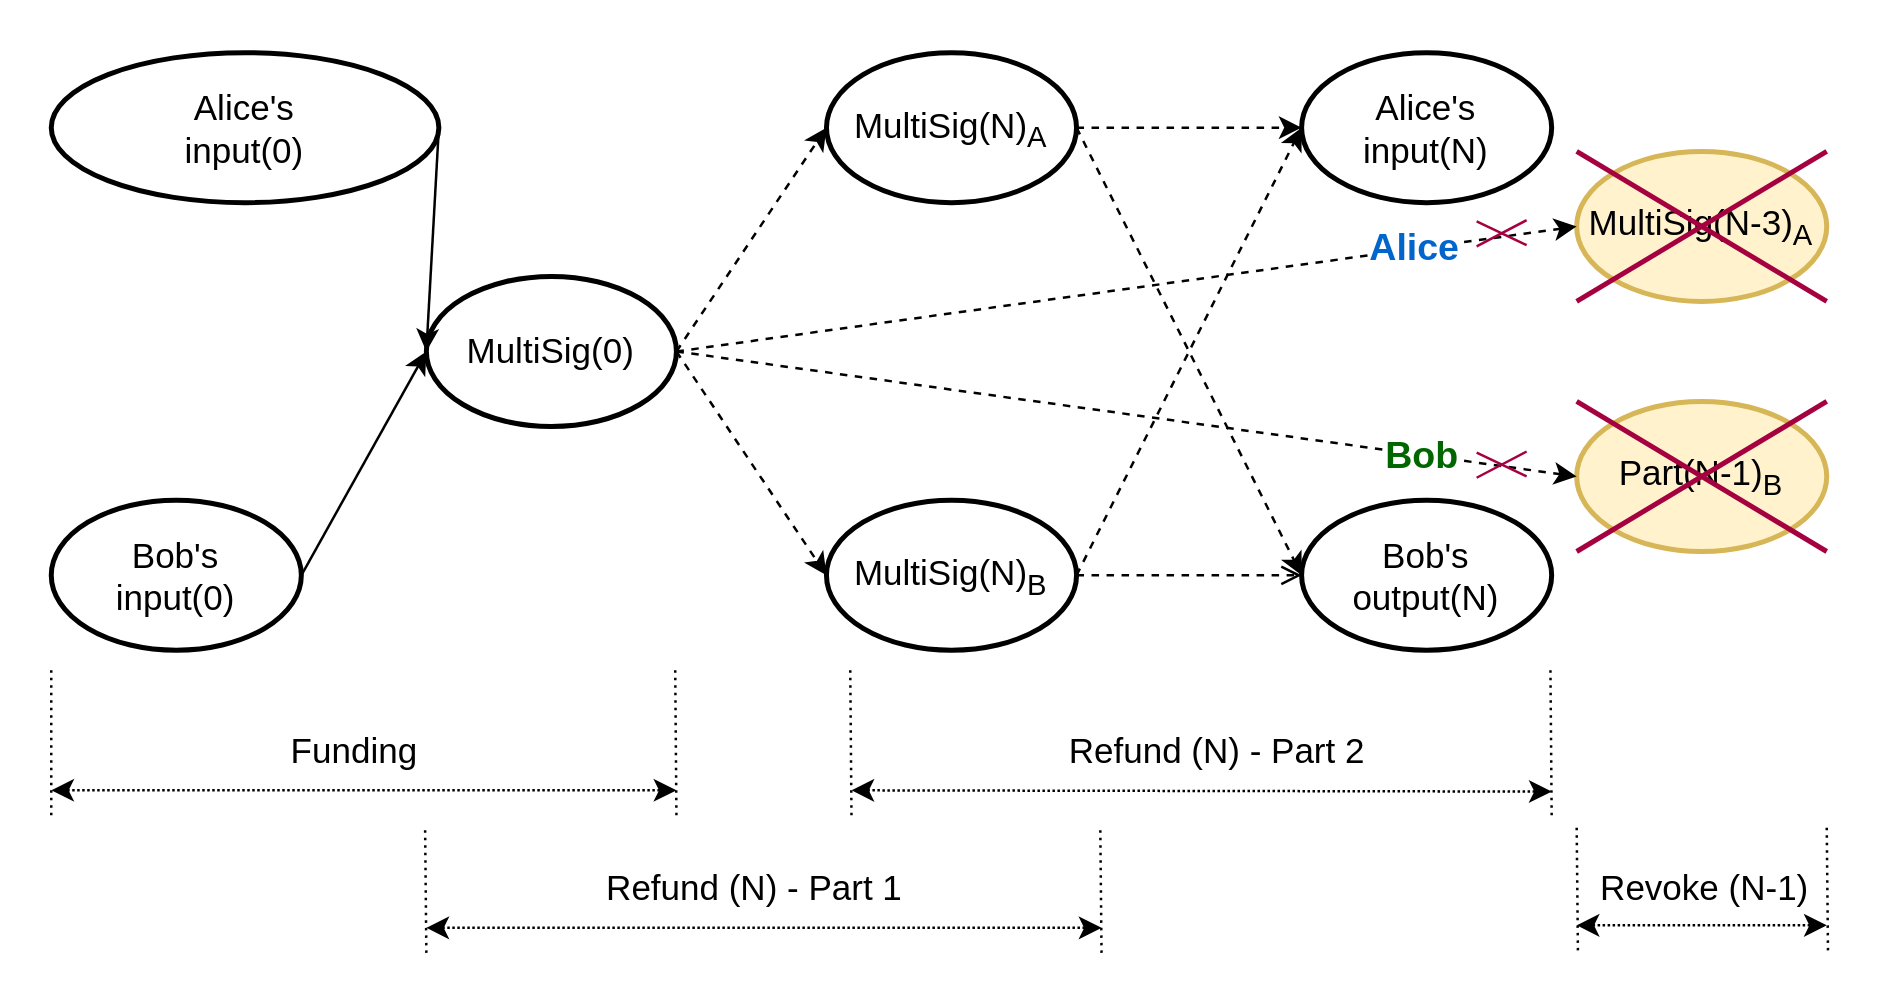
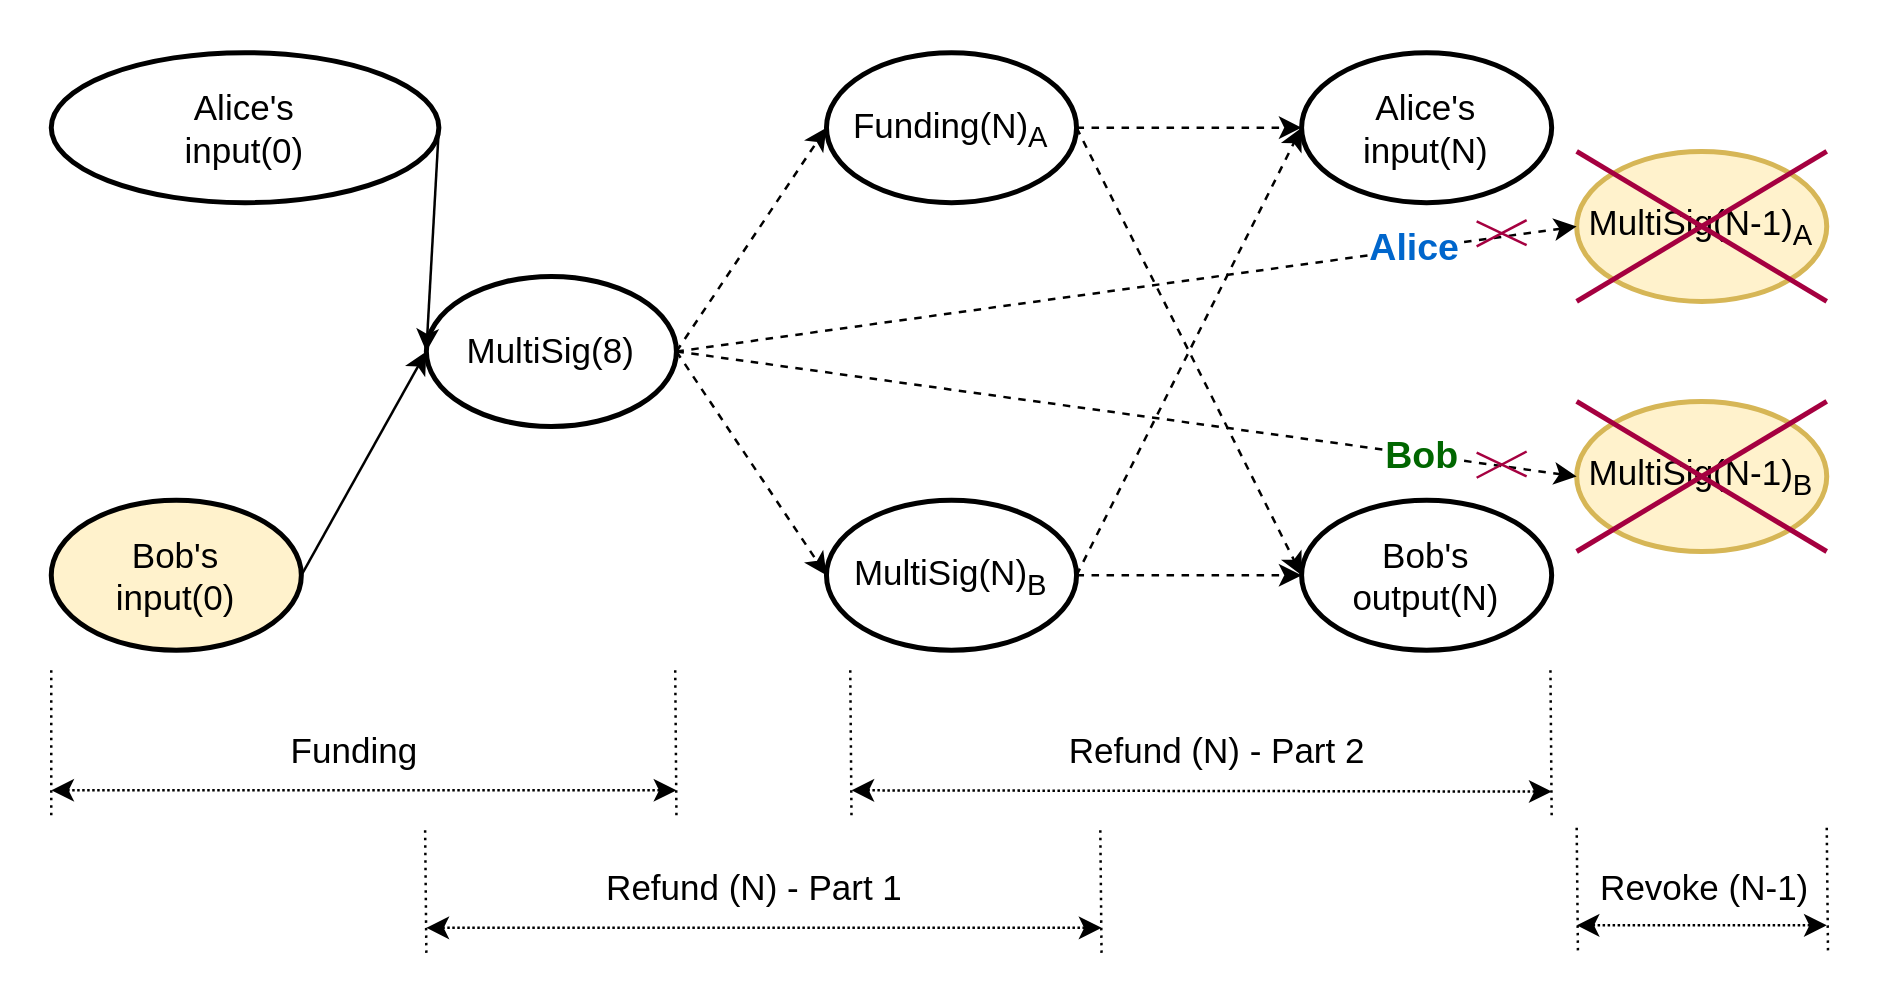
  <mxCell id="0" />
  <mxCell id="1" parent="0" />
- <mxCell id="2" value="MultiSig(0)" style="ellipse;whiteSpace=wrap;html=1;fontSize=14;strokeWidth=2;" parent="1" vertex="1"><mxGeometry x="170" y="110" width="100" height="60" as="geometry" /></mxCell>
+ <mxCell id="2" value="MultiSig(8)" style="ellipse;whiteSpace=wrap;html=1;fontSize=14;strokeWidth=2;" parent="1" vertex="1"><mxGeometry x="170" y="110" width="100" height="60" as="geometry" /></mxCell>
  <mxCell id="3" value="Alice's &lt;br&gt;input(0)" style="ellipse;whiteSpace=wrap;html=1;fontSize=14;strokeWidth=2;direction=east;" parent="1" vertex="1"><mxGeometry x="20" y="20.5" width="155" height="60" as="geometry" /></mxCell>
- <mxCell id="4" value="Bob's&lt;br&gt;input(0)" style="ellipse;whiteSpace=wrap;html=1;fontSize=14;strokeWidth=2;" parent="1" vertex="1"><mxGeometry x="20" y="199.5" width="100" height="60" as="geometry" /></mxCell>
+ <mxCell id="4" value="Bob's&lt;br&gt;input(0)" style="ellipse;whiteSpace=wrap;html=1;fontSize=14;strokeWidth=2;fillColor=#fff2cc;" parent="1" vertex="1"><mxGeometry x="20" y="199.5" width="100" height="60" as="geometry" /></mxCell>
  <mxCell id="5" value="" style="endArrow=classic;html=1;fontSize=14;entryX=0;entryY=0.5;entryDx=0;entryDy=0;exitX=1;exitY=0.5;exitDx=0;exitDy=0;" parent="1" source="3" target="2" edge="1"><mxGeometry width="50" height="50" relative="1" as="geometry"><mxPoint x="140" y="70.5" as="sourcePoint" /><mxPoint x="70" y="240.5" as="targetPoint" /></mxGeometry></mxCell>
  <mxCell id="6" value="" style="endArrow=classic;html=1;fontSize=14;entryX=0;entryY=0.5;entryDx=0;entryDy=0;exitX=1;exitY=0.5;exitDx=0;exitDy=0;" parent="1" source="4" target="2" edge="1"><mxGeometry width="50" height="50" relative="1" as="geometry"><mxPoint x="146" y="179.52" as="sourcePoint" /><mxPoint x="194" y="258.5" as="targetPoint" /></mxGeometry></mxCell>
  <mxCell id="7" value="" style="endArrow=classic;html=1;fontSize=14;exitX=1;exitY=0.5;exitDx=0;exitDy=0;dashed=1;entryX=0;entryY=0.5;entryDx=0;entryDy=0;" parent="1" source="2" target="8" edge="1"><mxGeometry width="50" height="50" relative="1" as="geometry"><mxPoint x="405" y="130.52" as="sourcePoint" /><mxPoint x="450" y="130.5" as="targetPoint" /></mxGeometry></mxCell>
- <mxCell id="8" value="MultiSig(N)&lt;sub&gt;A&lt;/sub&gt;" style="ellipse;whiteSpace=wrap;html=1;fontSize=14;strokeWidth=2;" parent="1" vertex="1"><mxGeometry x="330" y="20.5" width="100" height="60" as="geometry" /></mxCell>
+ <mxCell id="8" value="Funding(N)&lt;sub&gt;A&lt;/sub&gt;" style="ellipse;whiteSpace=wrap;html=1;fontSize=14;strokeWidth=2;" parent="1" vertex="1"><mxGeometry x="330" y="20.5" width="100" height="60" as="geometry" /></mxCell>
  <mxCell id="9" value="MultiSig(N)&lt;sub&gt;B&lt;/sub&gt;" style="ellipse;whiteSpace=wrap;html=1;fontSize=14;strokeWidth=2;" parent="1" vertex="1"><mxGeometry x="330" y="199.5" width="100" height="60" as="geometry" /></mxCell>
  <mxCell id="10" value="" style="endArrow=classic;html=1;fontSize=14;exitX=1;exitY=0.5;exitDx=0;exitDy=0;dashed=1;entryX=0;entryY=0.5;entryDx=0;entryDy=0;" parent="1" source="2" target="9" edge="1"><mxGeometry width="50" height="50" relative="1" as="geometry"><mxPoint x="280" y="229.5" as="sourcePoint" /><mxPoint x="350" y="109.5" as="targetPoint" /></mxGeometry></mxCell>
  <mxCell id="11" value="Alice's &lt;br&gt;input(N)" style="ellipse;whiteSpace=wrap;html=1;fontSize=14;strokeWidth=2;" parent="1" vertex="1"><mxGeometry x="520" y="20.5" width="100" height="60" as="geometry" /></mxCell>
  <mxCell id="12" value="Bob's&lt;br&gt;output(N)" style="ellipse;whiteSpace=wrap;html=1;fontSize=14;strokeWidth=2;" parent="1" vertex="1"><mxGeometry x="520" y="199.5" width="100" height="60" as="geometry" /></mxCell>
  <mxCell id="13" value="" style="endArrow=classic;html=1;fontSize=14;exitX=1;exitY=0.5;exitDx=0;exitDy=0;dashed=1;entryX=0;entryY=0.5;entryDx=0;entryDy=0;" parent="1" source="8" target="12" edge="1"><mxGeometry width="50" height="50" relative="1" as="geometry"><mxPoint x="440" y="107.5" as="sourcePoint" /><mxPoint x="510" y="213.5" as="targetPoint" /></mxGeometry></mxCell>
- <mxCell id="14" value="" style="endArrow=open;html=1;fontSize=14;exitX=1;exitY=0.5;exitDx=0;exitDy=0;dashed=1;entryX=0;entryY=0.5;entryDx=0;entryDy=0;" parent="1" source="9" target="12" edge="1"><mxGeometry width="50" height="50" relative="1" as="geometry"><mxPoint x="430" y="99.5" as="sourcePoint" /><mxPoint x="520" y="279.5" as="targetPoint" /></mxGeometry></mxCell>
+ <mxCell id="14" value="" style="endArrow=classic;html=1;fontSize=14;exitX=1;exitY=0.5;exitDx=0;exitDy=0;dashed=1;entryX=0;entryY=0.5;entryDx=0;entryDy=0;" parent="1" source="9" target="12" edge="1"><mxGeometry width="50" height="50" relative="1" as="geometry"><mxPoint x="430" y="99.5" as="sourcePoint" /><mxPoint x="520" y="279.5" as="targetPoint" /></mxGeometry></mxCell>
  <mxCell id="15" value="" style="endArrow=classic;html=1;fontSize=14;exitX=1;exitY=0.5;exitDx=0;exitDy=0;dashed=1;entryX=0;entryY=0.5;entryDx=0;entryDy=0;" parent="1" source="8" target="11" edge="1"><mxGeometry width="50" height="50" relative="1" as="geometry"><mxPoint x="470" y="-9.5" as="sourcePoint" /><mxPoint x="560" y="-39.5" as="targetPoint" /></mxGeometry></mxCell>
  <mxCell id="16" value="" style="endArrow=classic;html=1;fontSize=14;exitX=1;exitY=0.5;exitDx=0;exitDy=0;dashed=1;entryX=0;entryY=0.5;entryDx=0;entryDy=0;" parent="1" source="9" target="11" edge="1"><mxGeometry width="50" height="50" relative="1" as="geometry"><mxPoint x="430" y="60.5" as="sourcePoint" /><mxPoint x="520" y="240.5" as="targetPoint" /></mxGeometry></mxCell>
  <mxCell id="17" value="" style="endArrow=none;html=1;dashed=1;fontSize=14;dashPattern=1 2;" parent="1" edge="1"><mxGeometry width="50" height="50" relative="1" as="geometry"><mxPoint x="20" y="325.5" as="sourcePoint" /><mxPoint x="20" y="265.5" as="targetPoint" /></mxGeometry></mxCell>
  <mxCell id="18" value="" style="endArrow=none;html=1;dashed=1;fontSize=14;dashPattern=1 2;" parent="1" edge="1"><mxGeometry width="50" height="50" relative="1" as="geometry"><mxPoint x="270" y="325.5" as="sourcePoint" /><mxPoint x="269.5" y="265.5" as="targetPoint" /></mxGeometry></mxCell>
  <mxCell id="19" value="" style="endArrow=none;html=1;dashed=1;fontSize=14;dashPattern=1 2;" parent="1" edge="1"><mxGeometry width="50" height="50" relative="1" as="geometry"><mxPoint x="170" y="380.5" as="sourcePoint" /><mxPoint x="169.5" y="330.5" as="targetPoint" /></mxGeometry></mxCell>
  <mxCell id="20" value="" style="endArrow=none;html=1;dashed=1;fontSize=14;dashPattern=1 2;" parent="1" edge="1"><mxGeometry width="50" height="50" relative="1" as="geometry"><mxPoint x="620" y="325.5" as="sourcePoint" /><mxPoint x="619.5" y="265.5" as="targetPoint" /></mxGeometry></mxCell>
  <mxCell id="21" value="" style="endArrow=classic;startArrow=classic;html=1;dashed=1;fontSize=14;dashPattern=1 1;" parent="1" edge="1"><mxGeometry width="50" height="50" relative="1" as="geometry"><mxPoint x="20" y="315.5" as="sourcePoint" /><mxPoint x="270" y="315.5" as="targetPoint" /></mxGeometry></mxCell>
  <mxCell id="22" value="Funding" style="text;html=1;resizable=0;points=[];align=center;verticalAlign=middle;labelBackgroundColor=#ffffff;fontSize=14;" parent="21" vertex="1" connectable="0"><mxGeometry x="-0.256" y="-4" relative="1" as="geometry"><mxPoint x="27" y="-20" as="offset" /></mxGeometry></mxCell>
  <mxCell id="23" value="" style="endArrow=none;html=1;dashed=1;fontSize=14;dashPattern=1 2;" parent="1" edge="1"><mxGeometry width="50" height="50" relative="1" as="geometry"><mxPoint x="440" y="380.5" as="sourcePoint" /><mxPoint x="439.5" y="330.5" as="targetPoint" /></mxGeometry></mxCell>
  <mxCell id="24" value="" style="endArrow=none;html=1;dashed=1;fontSize=14;dashPattern=1 2;" parent="1" edge="1"><mxGeometry width="50" height="50" relative="1" as="geometry"><mxPoint x="340" y="325.5" as="sourcePoint" /><mxPoint x="339.5" y="265.5" as="targetPoint" /></mxGeometry></mxCell>
  <mxCell id="25" value="" style="endArrow=classic;startArrow=classic;html=1;dashed=1;fontSize=14;dashPattern=1 1;" parent="1" edge="1"><mxGeometry width="50" height="50" relative="1" as="geometry"><mxPoint x="170" y="370.5" as="sourcePoint" /><mxPoint x="440" y="370.5" as="targetPoint" /></mxGeometry></mxCell>
  <mxCell id="26" value="Refund (N) - Part 1" style="text;html=1;resizable=0;points=[];align=center;verticalAlign=middle;labelBackgroundColor=#ffffff;fontSize=14;" parent="25" vertex="1" connectable="0"><mxGeometry x="-0.326" y="2" relative="1" as="geometry"><mxPoint x="39" y="-14" as="offset" /></mxGeometry></mxCell>
  <mxCell id="27" value="" style="endArrow=classic;startArrow=classic;html=1;dashed=1;fontSize=14;dashPattern=1 1;" parent="1" edge="1"><mxGeometry width="50" height="50" relative="1" as="geometry"><mxPoint x="340" y="315.5" as="sourcePoint" /><mxPoint x="620" y="316" as="targetPoint" /></mxGeometry></mxCell>
  <mxCell id="28" value="Refund (N) - Part 2" style="text;html=1;resizable=0;points=[];align=center;verticalAlign=middle;labelBackgroundColor=#ffffff;fontSize=14;" parent="27" vertex="1" connectable="0"><mxGeometry x="-0.29" y="-3" relative="1" as="geometry"><mxPoint x="47" y="-19" as="offset" /></mxGeometry></mxCell>
- <mxCell id="29" value="MultiSig(N-3)&lt;sub&gt;A&lt;/sub&gt;" style="ellipse;whiteSpace=wrap;html=1;fontSize=14;strokeWidth=2;fillColor=#fff2cc;strokeColor=#d6b656;" parent="1" vertex="1"><mxGeometry x="630" y="60" width="100" height="60" as="geometry" /></mxCell>
- <mxCell id="30" value="Part(N-1)&lt;sub&gt;B&lt;/sub&gt;" style="ellipse;whiteSpace=wrap;html=1;fontSize=14;strokeWidth=2;fillColor=#fff2cc;strokeColor=#d6b656;" parent="1" vertex="1"><mxGeometry x="630" y="160" width="100" height="60" as="geometry" /></mxCell>
+ <mxCell id="29" value="MultiSig(N-1)&lt;sub&gt;A&lt;/sub&gt;" style="ellipse;whiteSpace=wrap;html=1;fontSize=14;strokeWidth=2;fillColor=#fff2cc;strokeColor=#d6b656;" parent="1" vertex="1"><mxGeometry x="630" y="60" width="100" height="60" as="geometry" /></mxCell>
+ <mxCell id="30" value="MultiSig(N-1)&lt;sub&gt;B&lt;/sub&gt;" style="ellipse;whiteSpace=wrap;html=1;fontSize=14;strokeWidth=2;fillColor=#fff2cc;strokeColor=#d6b656;" parent="1" vertex="1"><mxGeometry x="630" y="160" width="100" height="60" as="geometry" /></mxCell>
  <mxCell id="31" value="" style="endArrow=none;html=1;dashed=1;fontSize=14;dashPattern=1 2;" parent="1" edge="1"><mxGeometry width="50" height="50" relative="1" as="geometry"><mxPoint x="630.5" y="379.5" as="sourcePoint" /><mxPoint x="630" y="329.5" as="targetPoint" /></mxGeometry></mxCell>
  <mxCell id="32" value="" style="endArrow=none;html=1;dashed=1;fontSize=14;dashPattern=1 2;" parent="1" edge="1"><mxGeometry width="50" height="50" relative="1" as="geometry"><mxPoint x="730.5" y="379.5" as="sourcePoint" /><mxPoint x="730" y="329.5" as="targetPoint" /></mxGeometry></mxCell>
  <mxCell id="33" value="" style="endArrow=classic;startArrow=classic;html=1;dashed=1;fontSize=14;dashPattern=1 1;" parent="1" edge="1"><mxGeometry width="50" height="50" relative="1" as="geometry"><mxPoint x="630" y="369.5" as="sourcePoint" /><mxPoint x="730" y="369.5" as="targetPoint" /></mxGeometry></mxCell>
  <mxCell id="34" value="Revoke (N-1)" style="text;html=1;resizable=0;points=[];align=center;verticalAlign=middle;labelBackgroundColor=#ffffff;fontSize=14;" parent="33" vertex="1" connectable="0"><mxGeometry x="-0.326" y="2" relative="1" as="geometry"><mxPoint x="16.5" y="-13" as="offset" /></mxGeometry></mxCell>
  <mxCell id="35" value="" style="group" parent="1" vertex="1" connectable="0"><mxGeometry x="630" y="160" width="100" height="60" as="geometry" /></mxCell>
  <mxCell id="36" value="" style="endArrow=none;html=1;fillColor=#d80073;strokeColor=#A50040;strokeWidth=2;" parent="35" edge="1"><mxGeometry width="50" height="50" relative="1" as="geometry"><mxPoint y="60" as="sourcePoint" /><mxPoint x="100" as="targetPoint" /></mxGeometry></mxCell>
  <mxCell id="37" value="" style="endArrow=none;html=1;fillColor=#d80073;strokeColor=#A50040;strokeWidth=2;" parent="35" edge="1"><mxGeometry width="50" height="50" relative="1" as="geometry"><mxPoint as="sourcePoint" /><mxPoint x="100" y="60" as="targetPoint" /></mxGeometry></mxCell>
  <mxCell id="38" value="" style="group" parent="1" vertex="1" connectable="0"><mxGeometry x="630" y="60" width="100" height="60" as="geometry" /></mxCell>
  <mxCell id="39" value="" style="endArrow=none;html=1;fillColor=#d80073;strokeColor=#A50040;strokeWidth=2;" parent="38" edge="1"><mxGeometry width="50" height="50" relative="1" as="geometry"><mxPoint y="60" as="sourcePoint" /><mxPoint x="100" as="targetPoint" /></mxGeometry></mxCell>
  <mxCell id="40" value="" style="endArrow=none;html=1;fillColor=#d80073;strokeColor=#A50040;strokeWidth=2;" parent="38" edge="1"><mxGeometry width="50" height="50" relative="1" as="geometry"><mxPoint as="sourcePoint" /><mxPoint x="100" y="60" as="targetPoint" /></mxGeometry></mxCell>
  <mxCell id="41" value="" style="endArrow=classic;html=1;fontSize=14;dashed=1;entryX=0;entryY=0.5;entryDx=0;entryDy=0;" parent="1" target="29" edge="1"><mxGeometry width="50" height="50" relative="1" as="geometry"><mxPoint x="270" y="140" as="sourcePoint" /><mxPoint x="370" y="80.5" as="targetPoint" /></mxGeometry></mxCell>
  <mxCell id="42" value="&lt;font color=&quot;#0066cc&quot;&gt;Alice&lt;/font&gt;" style="text;html=1;resizable=0;points=[];align=center;verticalAlign=middle;labelBackgroundColor=#ffffff;fontSize=15;fontStyle=1" vertex="1" connectable="0" parent="41"><mxGeometry x="0.542" y="-3" relative="1" as="geometry"><mxPoint x="17" y="-6.5" as="offset" /></mxGeometry></mxCell>
  <mxCell id="43" value="" style="endArrow=classic;html=1;fontSize=14;exitX=1;exitY=0.5;exitDx=0;exitDy=0;dashed=1;entryX=0;entryY=0.5;entryDx=0;entryDy=0;" parent="1" source="2" target="30" edge="1"><mxGeometry width="50" height="50" relative="1" as="geometry"><mxPoint x="310" y="170" as="sourcePoint" /><mxPoint x="370" y="80.5" as="targetPoint" /></mxGeometry></mxCell>
  <mxCell id="44" value="Bob" style="text;html=1;resizable=0;points=[];align=center;verticalAlign=middle;labelBackgroundColor=#ffffff;fontStyle=1;fontSize=15;fontColor=#006600;" vertex="1" connectable="0" parent="43"><mxGeometry x="0.563" y="-2" relative="1" as="geometry"><mxPoint x="16" y="-1" as="offset" /></mxGeometry></mxCell>
  <mxCell id="45" value="" style="group" parent="1" vertex="1" connectable="0"><mxGeometry x="590" y="87.5" width="20" height="10.5" as="geometry" /></mxCell>
  <mxCell id="46" value="" style="endArrow=none;html=1;strokeWidth=1;fillColor=#d80073;strokeColor=#A50040;" parent="45" edge="1"><mxGeometry width="50" height="50" relative="1" as="geometry"><mxPoint y="10.5" as="sourcePoint" /><mxPoint x="20" as="targetPoint" /></mxGeometry></mxCell>
  <mxCell id="47" value="" style="endArrow=none;html=1;strokeWidth=1;fillColor=#d80073;strokeColor=#A50040;" parent="45" edge="1"><mxGeometry width="50" height="50" relative="1" as="geometry"><mxPoint y="0.5" as="sourcePoint" /><mxPoint x="20" y="10" as="targetPoint" /></mxGeometry></mxCell>
  <mxCell id="48" value="" style="group" parent="1" vertex="1" connectable="0"><mxGeometry x="590" y="180" width="20" height="10.5" as="geometry" /></mxCell>
  <mxCell id="49" value="" style="endArrow=none;html=1;strokeWidth=1;fillColor=#d80073;strokeColor=#A50040;" parent="48" edge="1"><mxGeometry width="50" height="50" relative="1" as="geometry"><mxPoint y="10.5" as="sourcePoint" /><mxPoint x="20" as="targetPoint" /></mxGeometry></mxCell>
  <mxCell id="50" value="" style="endArrow=none;html=1;strokeWidth=1;fillColor=#d80073;strokeColor=#A50040;" parent="48" edge="1"><mxGeometry width="50" height="50" relative="1" as="geometry"><mxPoint y="0.5" as="sourcePoint" /><mxPoint x="20" y="10" as="targetPoint" /></mxGeometry></mxCell>
